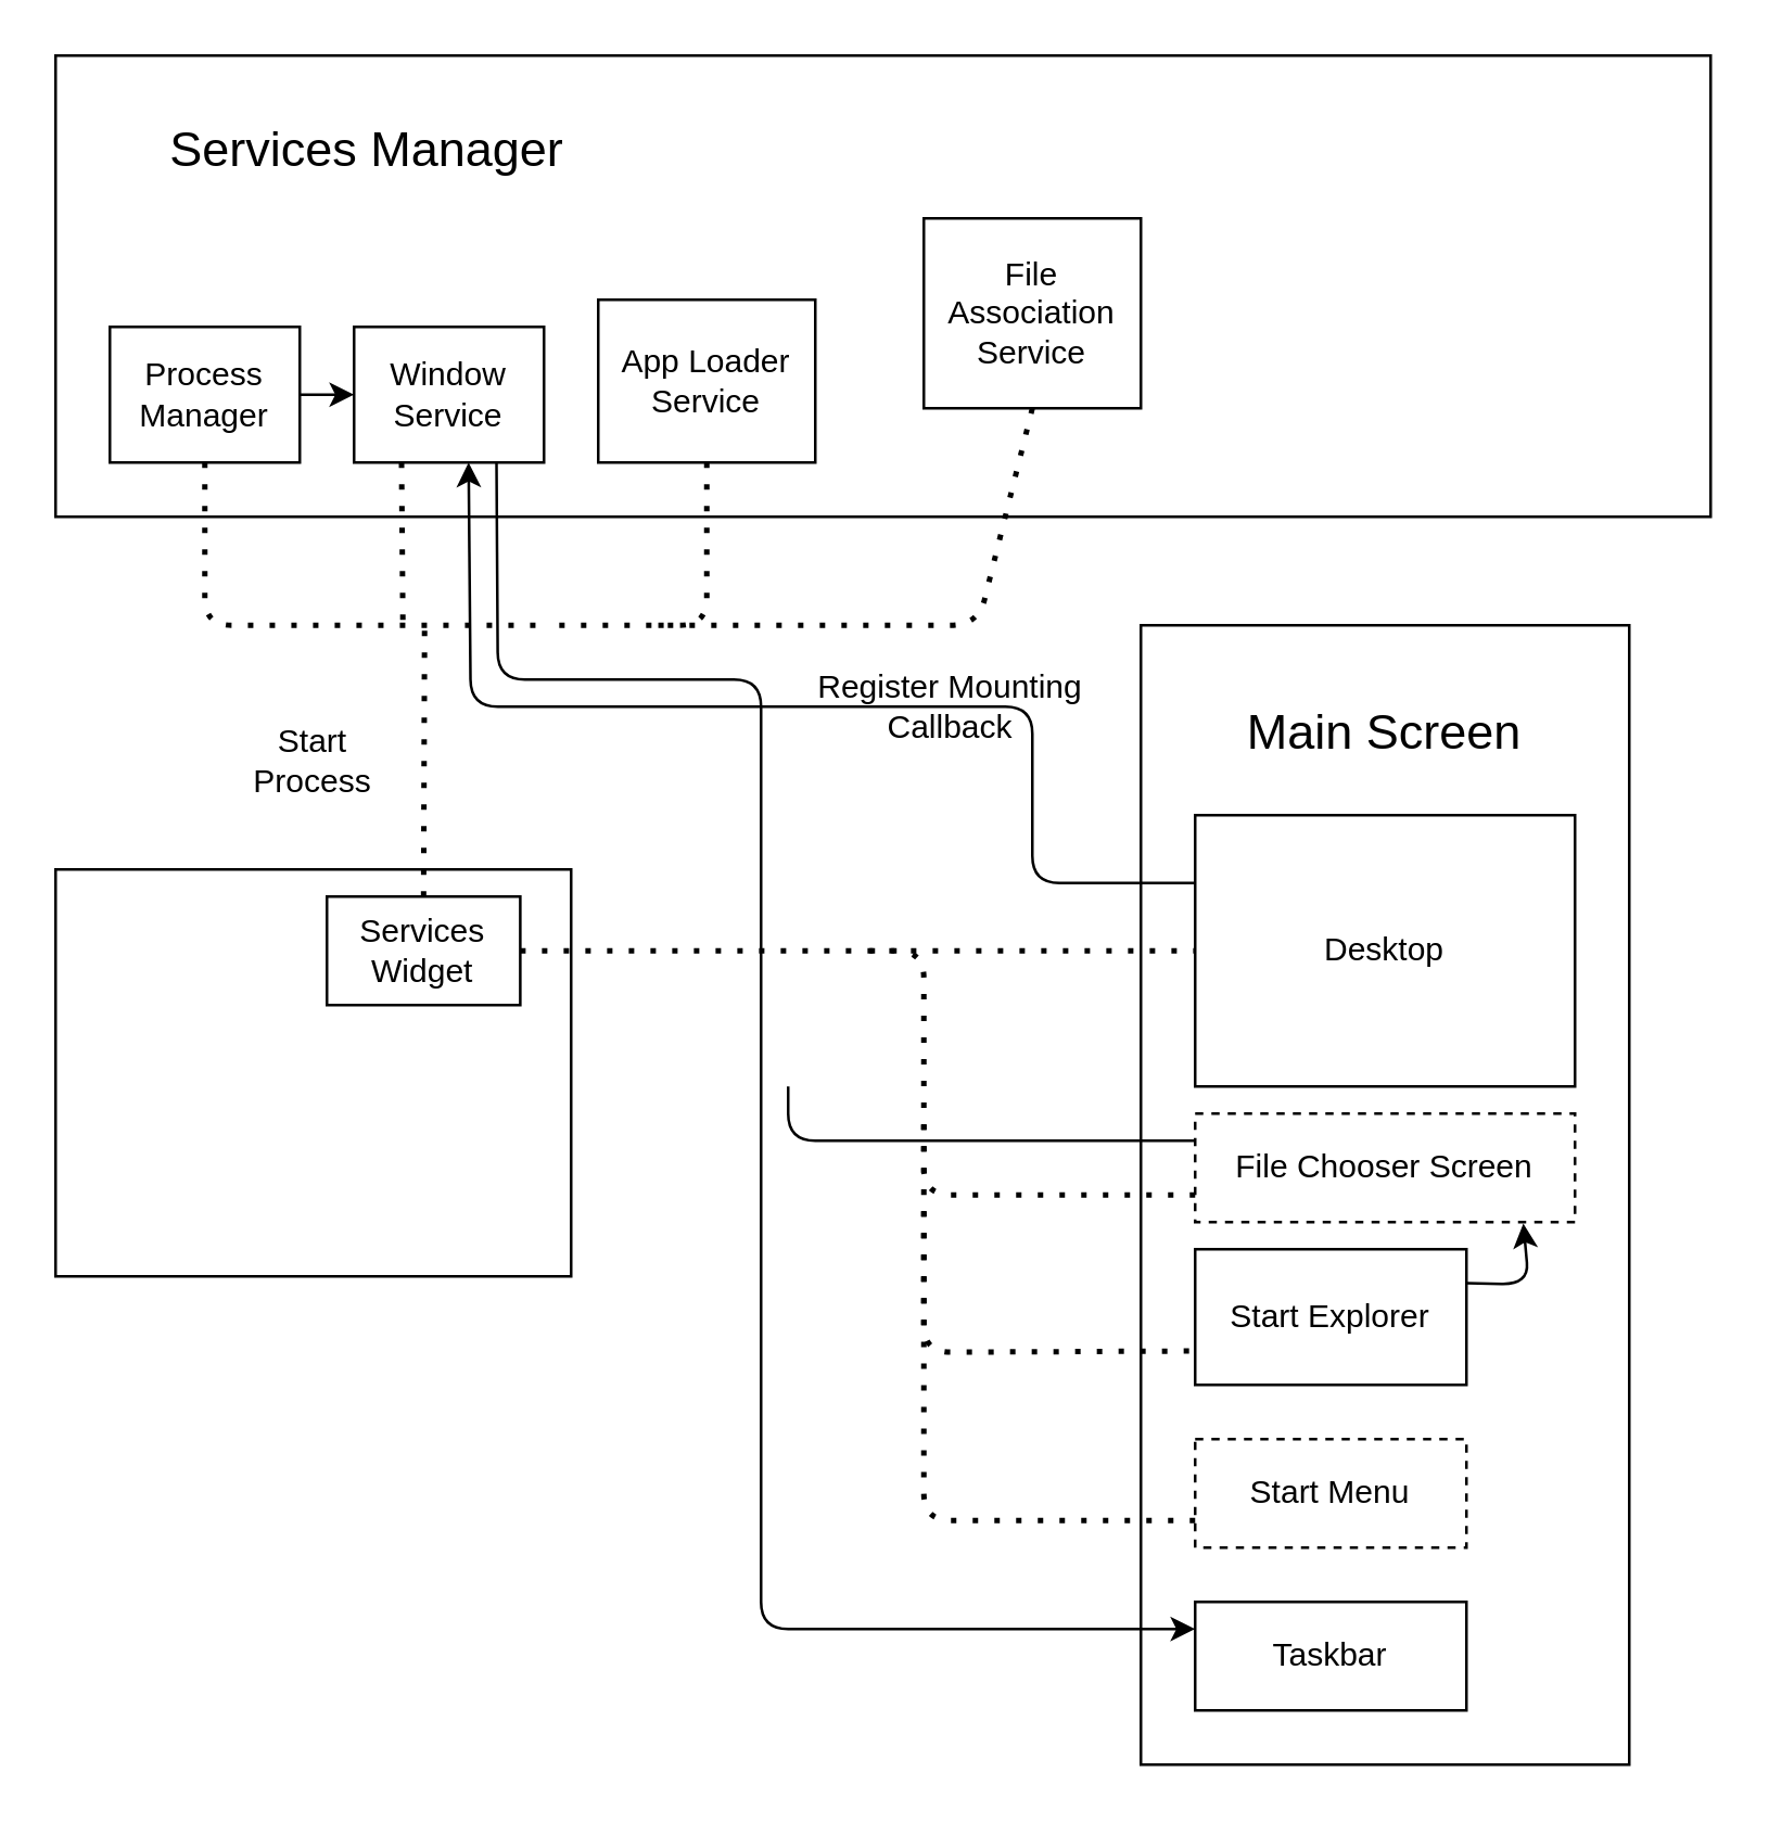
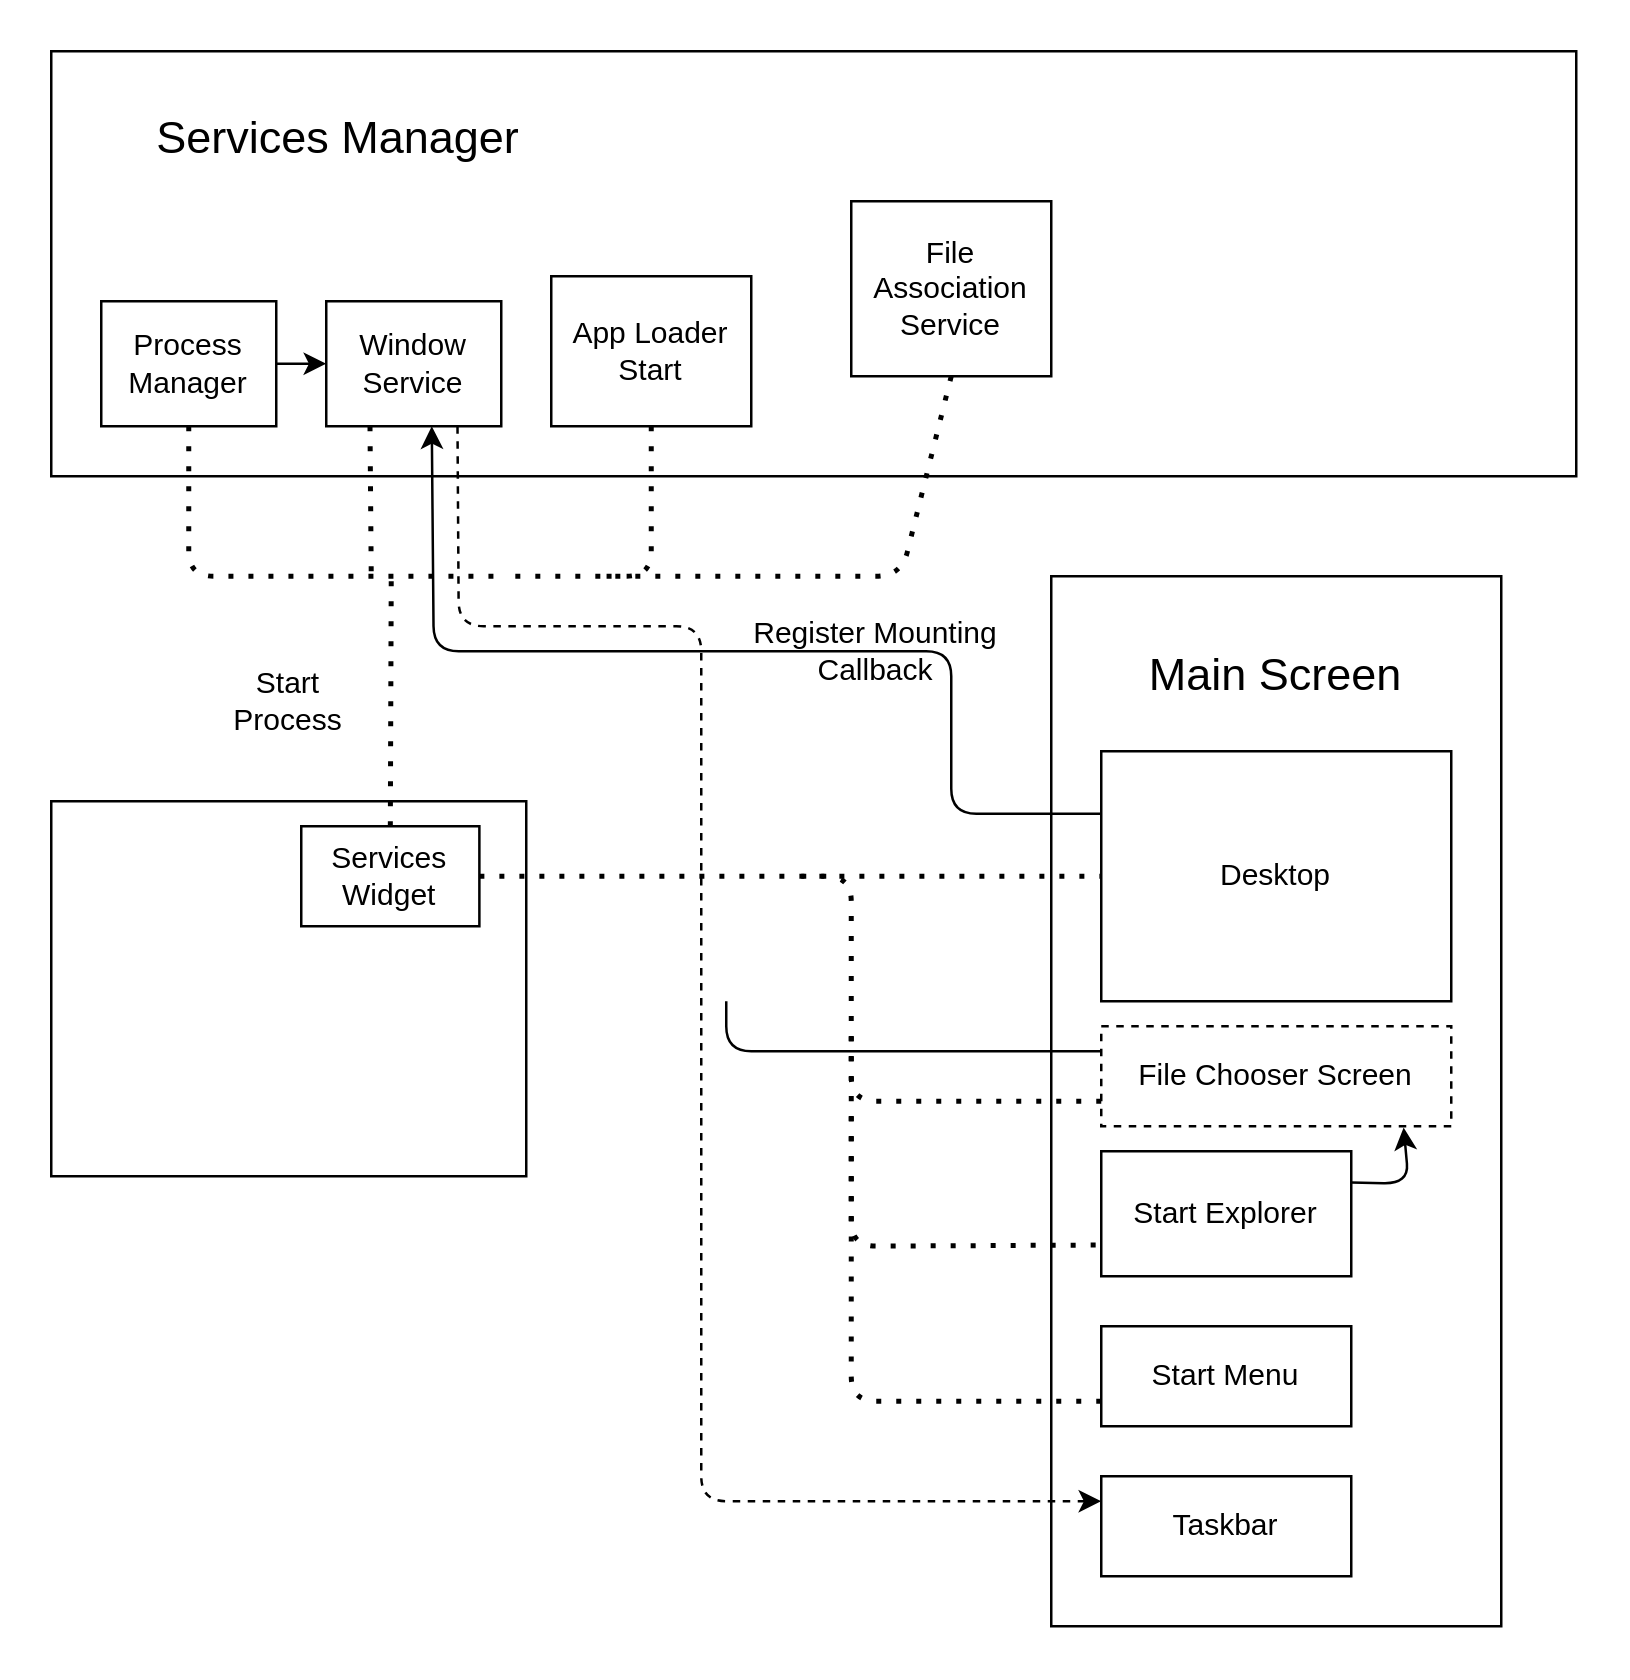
  <mxCell id="0" />
  <mxCell id="1" parent="0" />
  <mxCell id="2" value="" style="rounded=0;whiteSpace=wrap;html=1;fillColor=none;" parent="1" vertex="1"><mxGeometry x="420" y="230" width="180" height="420" as="geometry" /></mxCell>
  <mxCell id="3" value="" style="group;fillColor=none;" parent="1" vertex="1" connectable="0"><mxGeometry x="20" y="20" width="610" height="170" as="geometry" /></mxCell>
  <mxCell id="4" value="&lt;div style=&quot;text-align: justify;&quot;&gt;&lt;br&gt;&lt;/div&gt;" style="rounded=0;whiteSpace=wrap;html=1;fillColor=none;" parent="3" vertex="1"><mxGeometry width="610" height="170" as="geometry" /></mxCell>
  <mxCell id="5" style="edgeStyle=none;shape=connector;rounded=1;html=1;exitX=0.5;exitY=1;exitDx=0;exitDy=0;dashed=1;dashPattern=1 3;strokeColor=default;strokeWidth=2;align=center;verticalAlign=middle;fontFamily=Helvetica;fontSize=11;fontColor=default;labelBackgroundColor=default;endArrow=none;" parent="3" source="7" edge="1"><mxGeometry relative="1" as="geometry"><mxPoint x="180" y="210" as="targetPoint" /><Array as="points"><mxPoint x="55" y="210" /></Array></mxGeometry></mxCell>
  <mxCell id="6" style="edgeStyle=none;html=1;exitX=1;exitY=0.5;exitDx=0;exitDy=0;entryX=0;entryY=0.5;entryDx=0;entryDy=0;" parent="3" source="7" target="9" edge="1"><mxGeometry relative="1" as="geometry" /></mxCell>
  <mxCell id="7" value="Process Manager" style="rounded=0;whiteSpace=wrap;html=1;fillColor=none;" parent="3" vertex="1"><mxGeometry x="20" y="100" width="70" height="50" as="geometry" /></mxCell>
  <mxCell id="8" style="edgeStyle=none;shape=connector;rounded=1;html=1;exitX=0.25;exitY=1;exitDx=0;exitDy=0;dashed=1;dashPattern=1 3;strokeColor=default;strokeWidth=2;align=center;verticalAlign=middle;fontFamily=Helvetica;fontSize=11;fontColor=default;labelBackgroundColor=default;endArrow=none;" parent="3" source="9" edge="1"><mxGeometry relative="1" as="geometry"><mxPoint x="128" y="210" as="targetPoint" /></mxGeometry></mxCell>
  <mxCell id="9" value="Window Service" style="rounded=0;whiteSpace=wrap;html=1;fillColor=none;" parent="3" vertex="1"><mxGeometry x="110" y="100" width="70" height="50" as="geometry" /></mxCell>
  <mxCell id="10" style="edgeStyle=none;shape=connector;rounded=1;html=1;exitX=0.5;exitY=1;exitDx=0;exitDy=0;dashed=1;dashPattern=1 3;strokeColor=default;strokeWidth=2;align=center;verticalAlign=middle;fontFamily=Helvetica;fontSize=11;fontColor=default;labelBackgroundColor=default;endArrow=none;" parent="3" source="11" edge="1"><mxGeometry relative="1" as="geometry"><mxPoint x="220" y="210" as="targetPoint" /><Array as="points"><mxPoint x="240" y="210" /></Array></mxGeometry></mxCell>
- <mxCell id="11" value="App Loader Service" style="rounded=0;whiteSpace=wrap;html=1;fillColor=none;" parent="3" vertex="1"><mxGeometry x="200" y="90" width="80" height="60" as="geometry" /></mxCell>
+ <mxCell id="11" value="App Loader Start" style="rounded=0;whiteSpace=wrap;html=1;fillColor=none;" parent="3" vertex="1"><mxGeometry x="200" y="90" width="80" height="60" as="geometry" /></mxCell>
  <mxCell id="12" style="edgeStyle=none;shape=connector;rounded=1;html=1;exitX=0.5;exitY=1;exitDx=0;exitDy=0;dashed=1;dashPattern=1 3;strokeColor=default;strokeWidth=2;align=center;verticalAlign=middle;fontFamily=Helvetica;fontSize=11;fontColor=default;labelBackgroundColor=default;endArrow=none;" parent="3" source="13" edge="1"><mxGeometry relative="1" as="geometry"><mxPoint x="180" y="210" as="targetPoint" /><Array as="points"><mxPoint x="340" y="210" /></Array></mxGeometry></mxCell>
  <mxCell id="13" value="File Association Service" style="rounded=0;whiteSpace=wrap;html=1;fillColor=none;" parent="3" vertex="1"><mxGeometry x="320" y="60" width="80" height="70" as="geometry" /></mxCell>
  <mxCell id="14" value="&lt;font style=&quot;font-size: 18px;&quot;&gt;Services Manager&lt;/font&gt;" style="text;html=1;align=center;verticalAlign=middle;whiteSpace=wrap;rounded=0;" parent="3" vertex="1"><mxGeometry x="30" width="170" height="70" as="geometry" /></mxCell>
  <mxCell id="15" style="edgeStyle=none;html=1;exitX=0;exitY=0.25;exitDx=0;exitDy=0;entryX=0.603;entryY=1;entryDx=0;entryDy=0;entryPerimeter=0;" parent="1" source="21" target="9" edge="1"><mxGeometry relative="1" as="geometry"><Array as="points"><mxPoint x="380" y="325" /><mxPoint x="380" y="260" /><mxPoint x="173" y="260" /></Array></mxGeometry></mxCell>
  <mxCell id="16" style="edgeStyle=none;shape=connector;rounded=1;html=1;exitX=0.5;exitY=0;exitDx=0;exitDy=0;dashed=1;dashPattern=1 3;strokeColor=default;strokeWidth=2;align=center;verticalAlign=middle;fontFamily=Helvetica;fontSize=11;fontColor=default;labelBackgroundColor=default;endArrow=none;" parent="1" source="19" edge="1"><mxGeometry relative="1" as="geometry"><mxPoint x="156" y="230" as="targetPoint" /></mxGeometry></mxCell>
  <mxCell id="17" value="" style="group;fillColor=none;" parent="1" vertex="1" connectable="0"><mxGeometry x="20" y="320" width="190" height="150" as="geometry" /></mxCell>
  <mxCell id="18" value="" style="rounded=0;whiteSpace=wrap;html=1;container=0;fillColor=none;" parent="17" vertex="1"><mxGeometry width="190" height="150" as="geometry" /></mxCell>
  <mxCell id="19" value="Services Widget" style="rounded=0;whiteSpace=wrap;html=1;container=0;fillColor=none;" parent="17" vertex="1"><mxGeometry x="100" y="10" width="71.25" height="40" as="geometry" /></mxCell>
  <mxCell id="20" value="&lt;font style=&quot;font-size: 18px;&quot;&gt;Main Screen&lt;/font&gt;" style="text;html=1;align=center;verticalAlign=middle;whiteSpace=wrap;rounded=0;" parent="1" vertex="1"><mxGeometry x="440" y="240" width="140" height="60" as="geometry" /></mxCell>
  <mxCell id="21" value="Desktop" style="rounded=0;whiteSpace=wrap;html=1;fillColor=none;" parent="1" vertex="1"><mxGeometry x="440" y="300" width="140" height="100" as="geometry" /></mxCell>
  <mxCell id="22" style="edgeStyle=none;shape=connector;rounded=1;html=1;exitX=0;exitY=0.75;exitDx=0;exitDy=0;dashed=1;dashPattern=1 3;strokeColor=default;strokeWidth=2;align=center;verticalAlign=middle;fontFamily=Helvetica;fontSize=11;fontColor=default;labelBackgroundColor=default;endArrow=none;" parent="1" source="23" edge="1"><mxGeometry relative="1" as="geometry"><mxPoint x="340" y="440" as="targetPoint" /><Array as="points"><mxPoint x="340" y="560" /></Array></mxGeometry></mxCell>
- <mxCell id="23" value="Start Menu" style="rounded=0;whiteSpace=wrap;html=1;fillColor=none;dashed=1;" parent="1" vertex="1"><mxGeometry x="440" y="530" width="100" height="40" as="geometry" /></mxCell>
+ <mxCell id="23" value="Start Menu" style="rounded=0;whiteSpace=wrap;html=1;fillColor=none;" parent="1" vertex="1"><mxGeometry x="440" y="530" width="100" height="40" as="geometry" /></mxCell>
  <mxCell id="24" value="Start Explorer" style="rounded=0;whiteSpace=wrap;html=1;fillColor=none;" parent="1" vertex="1"><mxGeometry x="440" y="460" width="100" height="50" as="geometry" /></mxCell>
  <mxCell id="25" style="edgeStyle=none;shape=connector;rounded=1;html=1;exitX=0;exitY=0.75;exitDx=0;exitDy=0;dashed=1;dashPattern=1 3;strokeColor=default;strokeWidth=2;align=center;verticalAlign=middle;fontFamily=Helvetica;fontSize=11;fontColor=default;labelBackgroundColor=default;endArrow=none;" parent="1" source="26" edge="1"><mxGeometry relative="1" as="geometry"><mxPoint x="340" y="410" as="targetPoint" /><Array as="points"><mxPoint x="340" y="440" /></Array></mxGeometry></mxCell>
  <mxCell id="26" value="File Chooser Screen" style="rounded=0;whiteSpace=wrap;html=1;fillColor=none;dashed=1;" parent="1" vertex="1"><mxGeometry x="440" y="410" width="140" height="40" as="geometry" /></mxCell>
  <mxCell id="27" style="edgeStyle=none;html=1;exitX=1;exitY=0.25;exitDx=0;exitDy=0;entryX=0.864;entryY=1.013;entryDx=0;entryDy=0;entryPerimeter=0;" parent="1" source="24" target="26" edge="1"><mxGeometry relative="1" as="geometry"><mxPoint x="563" y="440" as="targetPoint" /><Array as="points"><mxPoint x="563" y="473" /></Array></mxGeometry></mxCell>
  <mxCell id="28" value="Taskbar" style="rounded=0;whiteSpace=wrap;html=1;fillColor=none;" parent="1" vertex="1"><mxGeometry x="440" y="590" width="100" height="40" as="geometry" /></mxCell>
  <mxCell id="29" style="edgeStyle=none;shape=connector;rounded=1;html=1;exitX=1;exitY=0.5;exitDx=0;exitDy=0;dashed=1;dashPattern=1 3;strokeColor=default;strokeWidth=2;align=center;verticalAlign=middle;fontFamily=Helvetica;fontSize=11;fontColor=default;labelBackgroundColor=default;endArrow=none;entryX=0;entryY=0.5;entryDx=0;entryDy=0;" parent="1" source="19" target="21" edge="1"><mxGeometry relative="1" as="geometry"><mxPoint x="340" y="390" as="targetPoint" /><Array as="points"><mxPoint x="290" y="350" /><mxPoint x="340" y="350" /><mxPoint x="380" y="350" /></Array></mxGeometry></mxCell>
  <mxCell id="30" value="" style="edgeStyle=none;orthogonalLoop=1;jettySize=auto;html=1;rounded=1;dashed=1;dashPattern=1 3;strokeColor=default;strokeWidth=2;align=center;verticalAlign=middle;fontFamily=Helvetica;fontSize=11;fontColor=default;labelBackgroundColor=default;endArrow=none;entryX=0;entryY=0.75;entryDx=0;entryDy=0;" parent="1" target="24" edge="1"><mxGeometry width="80" relative="1" as="geometry"><mxPoint x="320" y="350" as="sourcePoint" /><mxPoint x="430" y="380" as="targetPoint" /><Array as="points"><mxPoint x="340" y="350" /><mxPoint x="340" y="498" /></Array></mxGeometry></mxCell>
  <mxCell id="31" value="" style="endArrow=none;html=1;exitX=0;exitY=0.25;exitDx=0;exitDy=0;" parent="1" source="26" edge="1"><mxGeometry width="50" height="50" relative="1" as="geometry"><mxPoint x="350" y="390" as="sourcePoint" /><mxPoint x="290" y="400" as="targetPoint" /><Array as="points"><mxPoint x="290" y="420" /></Array></mxGeometry></mxCell>
- <mxCell id="32" style="edgeStyle=none;html=1;exitX=0.75;exitY=1;exitDx=0;exitDy=0;entryX=0;entryY=0.25;entryDx=0;entryDy=0;" parent="1" source="9" target="28" edge="1"><mxGeometry relative="1" as="geometry"><Array as="points"><mxPoint x="183" y="250" /><mxPoint x="280" y="250" /><mxPoint x="280" y="600" /></Array></mxGeometry></mxCell>
+ <mxCell id="32" style="edgeStyle=none;html=1;exitX=0.75;exitY=1;exitDx=0;exitDy=0;entryX=0;entryY=0.25;entryDx=0;entryDy=0;dashed=1;" parent="1" source="9" target="28" edge="1"><mxGeometry relative="1" as="geometry"><Array as="points"><mxPoint x="183" y="250" /><mxPoint x="280" y="250" /><mxPoint x="280" y="600" /></Array></mxGeometry></mxCell>
  <mxCell id="33" value="Start Process" style="text;html=1;align=center;verticalAlign=middle;whiteSpace=wrap;rounded=0;" parent="1" vertex="1"><mxGeometry x="90" y="260" width="50" height="40" as="geometry" /></mxCell>
  <mxCell id="34" value="Register Mounting Callback" style="text;html=1;align=center;verticalAlign=middle;whiteSpace=wrap;rounded=0;" parent="1" vertex="1"><mxGeometry x="290" y="240" width="120" height="40" as="geometry" /></mxCell>
